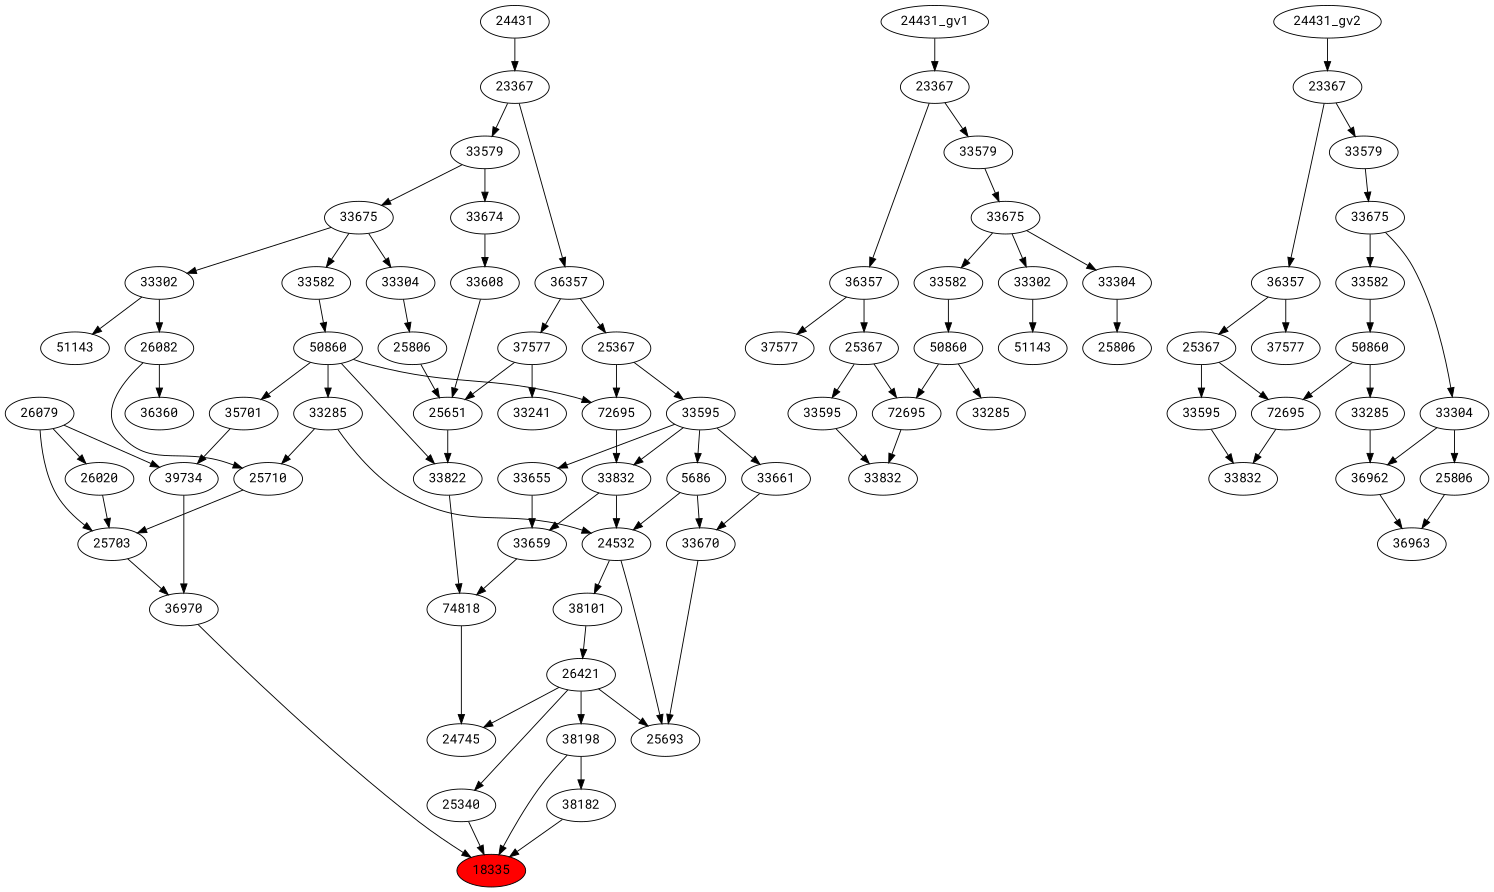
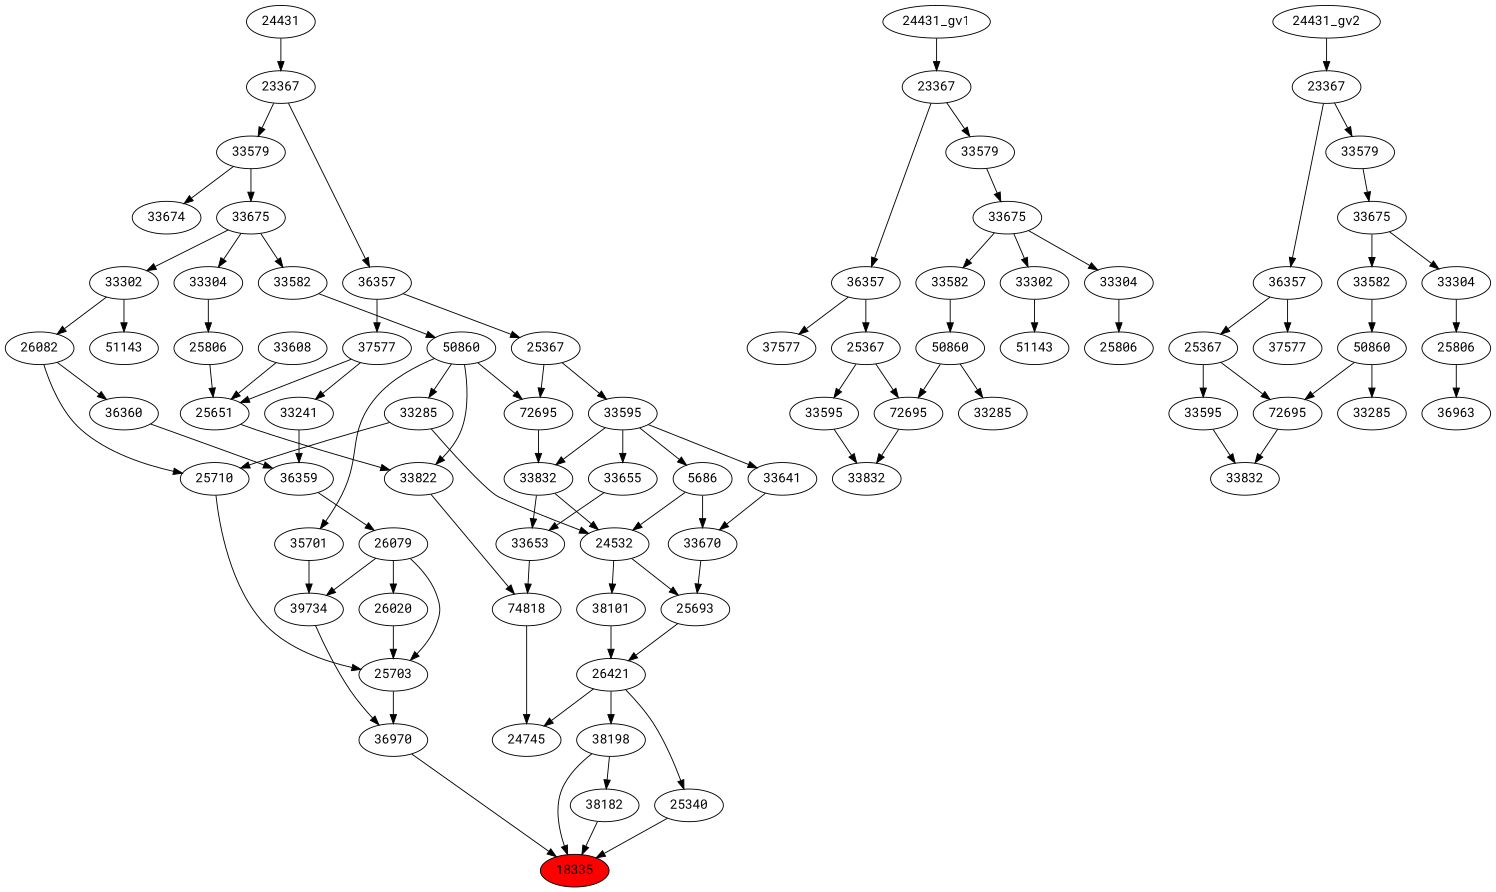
  strict digraph {
    fontname="Roboto Mono"
    node [fontname="Roboto Mono"]
    edge [fontname="Roboto Mono"]
    n1 [fillcolor=red label=18335 style=filled]
    n2 [label=36970]
    n3 [label=38198]
    n4 [label=38182]
    n5 [label=25340]
    n6 [label=25703]
    n7 [label=39734]
    n8 [label=26421]
    n9 [label=24745]
    n10 [label=26020]
    n11 [label=26079]
    n12 [label=25710]
    n13 [label=35701]
    n14 [label=25693]
    n15 [label=38101]
    n16 [label=74818]
+   n17 [label=36359]
    n18 [label=26082]
    n19 [label=36360]
    n20 [label=33285]
    n21 [label=24532]
    n22 [label=50860]
    n23 [label=33822]
    n24 [label=72695]
    n25 [label=33832]
    n26 [label=33670]
-   n27 [label=33659]
+   n27 [label=33653]
    n28 [label=33241]
    n29 [label=33302]
    n30 [label=51143]
    n31 [label=33582]
    n32 [label=5686]
-   n33 [label=33661]
+   n33 [label=33641]
    n34 [label=25651]
    n35 [label=33655]
    n36 [label=37577]
    n37 [label=33675]
    n38 [label=33304]
    n39 [label=25806]
    n40 [label=33595]
    n41 [label=33608]
    n42 [label=36357]
    n43 [label=25367]
    n44 [label=33579]
    n45 [label=33674]
    n46 [label=23367]
    n47 [label=24431]
    n48 [label=33285]
    n49 [label=50860]
    n50 [label=72695]
    n51 [label=33832]
    n52 [label=33582]
    n53 [label=33302]
    n54 [label=51143]
    n55 [label=33675]
    n56 [label=33304]
    n57 [label=25806]
    n58 [label=33595]
    n59 [label=37577]
    n60 [label=36357]
    n61 [label=25367]
    n62 [label=33579]
    n63 [label=23367]
    "24431_gv1"
    n65 [label=33832]
    n66 [label=72695]
    n67 [label=33595]
    n68 [label=50860]
    n69 [label=33285]
-   n70 [label=36962]
    n71 [label=33582]
    n72 [label=25367]
    n73 [label=25806]
    n74 [label=36963]
    n75 [label=33304]
    n76 [label=37577]
    n77 [label=36357]
    n78 [label=33675]
    n79 [label=23367]
    n80 [label=33579]
    "24431_gv2"
    subgraph sub_1 {
      n1
      n2
      n3
      n4
      n5
      n6
      n7
      n8
      n9
      n10
      n11
      n12
      n13
      n14
      n15
      n16
+     n17
      n18
      n19
      n20
      n21
      n22
      n23
      n24
      n25
      n26
      n27
      n28
      n29
      n30
      n31
      n32
      n33
      n34
      n35
      n36
      n37
      n38
      n39
      n40
      n41
      n42
      n43
      n44
      n45
      n46
      n47
    }
    subgraph sub_2 {
      n48
      n49
      n50
      n51
      n52
      n53
      n54
      n55
      n56
      n57
      n58
      n59
      n60
      n61
      n62
      n63
      "24431_gv1"
    }
    subgraph sub_3 {
      n65
      n66
      n67
      n68
      n69
-     n70
      n71
      n72
      n73
      n74
      n75
      n76
      n77
      n78
      n79
      n80
      "24431_gv2"
    }
    n2 -> n1
    n3 -> n1
    n3 -> n4
    n4 -> n1
    n5 -> n1
    n6 -> n2
    n7 -> n2
    n8 -> n3
    n8 -> n5
    n8 -> n9
    n10 -> n6
    n11 -> n6
    n11 -> n7
    n11 -> n10
    n12 -> n6
    n13 -> n7
-   n8 -> n14
+   n14 -> n8
    n15 -> n8
    n16 -> n9
+   n17 -> n11
    n18 -> n12
    n18 -> n19
+   n19 -> n17
    n20 -> n12
    n20 -> n21
    n21 -> n14
    n21 -> n15
    n22 -> n13
    n22 -> n20
    n22 -> n23
    n22 -> n24
    n23 -> n16
    n24 -> n25
    n25 -> n21
    n25 -> n27
    n26 -> n14
    n27 -> n16
+   n28 -> n17
    n29 -> n18
    n29 -> n30
    n31 -> n22
    n32 -> n21
    n32 -> n26
    n33 -> n26
    n34 -> n23
    n35 -> n27
    n36 -> n28
    n36 -> n34
    n37 -> n29
    n37 -> n31
    n37 -> n38
    n38 -> n39
    n39 -> n34
    n40 -> n25
    n40 -> n32
    n40 -> n33
    n40 -> n35
    n41 -> n34
    n42 -> n36
    n42 -> n43
    n43 -> n24
    n43 -> n40
    n44 -> n37
    n44 -> n45
-   n45 -> n41
    n46 -> n42
    n46 -> n44
    n47 -> n46
    n49 -> n48
    n49 -> n50
    n50 -> n51
    n52 -> n49
    n53 -> n54
    n55 -> n52
    n55 -> n53
    n55 -> n56
    n56 -> n57
    n58 -> n51
    n60 -> n59
    n60 -> n61
    n61 -> n50
    n61 -> n58
    n62 -> n55
    n63 -> n60
    n63 -> n62
    "24431_gv1" -> n63
    n66 -> n65
    n67 -> n65
    n68 -> n66
    n68 -> n69
-   n69 -> n70
-   n70 -> n74
    n71 -> n68
    n72 -> n66
    n72 -> n67
    n73 -> n74
-   n75 -> n70
    n75 -> n73
    n77 -> n72
    n77 -> n76
    n78 -> n71
    n78 -> n75
    n79 -> n77
    n79 -> n80
    n80 -> n78
    "24431_gv2" -> n79
  }
